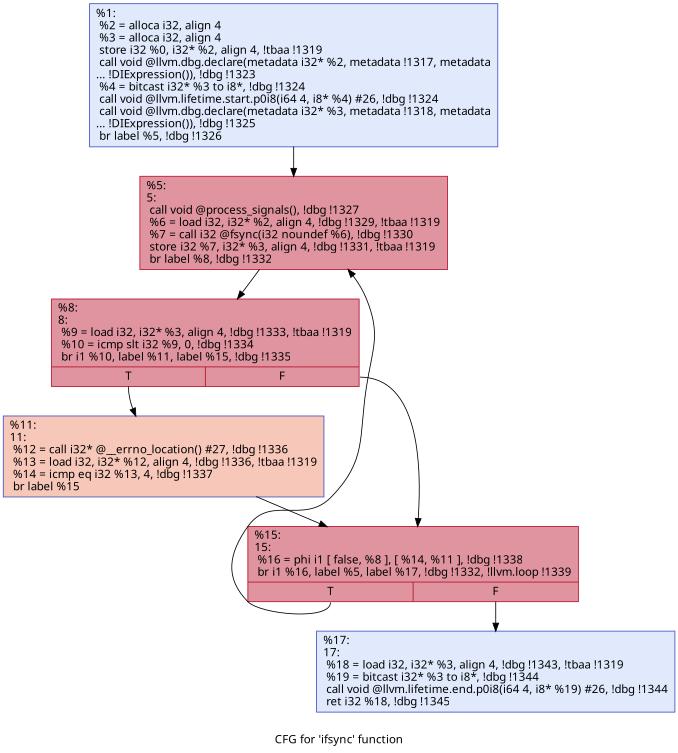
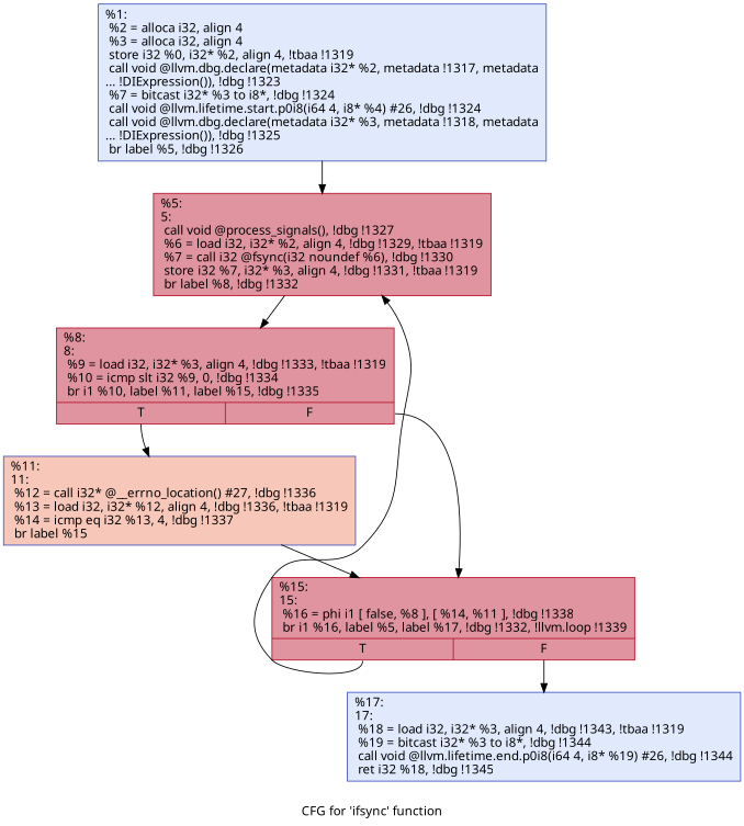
  digraph {
    label="CFG for 'ifsync' function"
    fontname="Noto Sans"
    node [color="#3d50c3ff" fillcolor="#b70d2870" shape=record style=filled fontname="Noto Sans"]
    edge [fontname="Noto Sans"]
-   n1 [fillcolor="#b9d0f970" label="{%1:\l  %2 = alloca i32, align 4\l  %3 = alloca i32, align 4\l  store i32 %0, i32* %2, align 4, !tbaa !1319\l  call void @llvm.dbg.declare(metadata i32* %2, metadata !1317, metadata\l... !DIExpression()), !dbg !1323\l  %4 = bitcast i32* %3 to i8*, !dbg !1324\l  call void @llvm.lifetime.start.p0i8(i64 4, i8* %4) #26, !dbg !1324\l  call void @llvm.dbg.declare(metadata i32* %3, metadata !1318, metadata\l... !DIExpression()), !dbg !1325\l  br label %5, !dbg !1326\l}"]
+   n1 [fillcolor="#b9d0f970" label="{%1:\l  %2 = alloca i32, align 4\l  %3 = alloca i32, align 4\l  store i32 %0, i32* %2, align 4, !tbaa !1319\l  call void @llvm.dbg.declare(metadata i32* %2, metadata !1317, metadata\l... !DIExpression()), !dbg !1323\l  %7 = bitcast i32* %3 to i8*, !dbg !1324\l  call void @llvm.lifetime.start.p0i8(i64 4, i8* %4) #26, !dbg !1324\l  call void @llvm.dbg.declare(metadata i32* %3, metadata !1318, metadata\l... !DIExpression()), !dbg !1325\l  br label %5, !dbg !1326\l}"]
    n2 [color="#b70d28ff" label="{%5:\l5:                                                \l  call void @process_signals(), !dbg !1327\l  %6 = load i32, i32* %2, align 4, !dbg !1329, !tbaa !1319\l  %7 = call i32 @fsync(i32 noundef %6), !dbg !1330\l  store i32 %7, i32* %3, align 4, !dbg !1331, !tbaa !1319\l  br label %8, !dbg !1332\l}"]
    n3 [color="#b70d28ff" label="{%8:\l8:                                                \l  %9 = load i32, i32* %3, align 4, !dbg !1333, !tbaa !1319\l  %10 = icmp slt i32 %9, 0, !dbg !1334\l  br i1 %10, label %11, label %15, !dbg !1335\l|{<s0>T|<s1>F}}"]
    n4 [fillcolor="#ec7f6370" label="{%11:\l11:                                               \l  %12 = call i32* @__errno_location() #27, !dbg !1336\l  %13 = load i32, i32* %12, align 4, !dbg !1336, !tbaa !1319\l  %14 = icmp eq i32 %13, 4, !dbg !1337\l  br label %15\l}"]
    n5 [color="#b70d28ff" label="{%15:\l15:                                               \l  %16 = phi i1 [ false, %8 ], [ %14, %11 ], !dbg !1338\l  br i1 %16, label %5, label %17, !dbg !1332, !llvm.loop !1339\l|{<s0>T|<s1>F}}"]
    n6 [fillcolor="#b9d0f970" label="{%17:\l17:                                               \l  %18 = load i32, i32* %3, align 4, !dbg !1343, !tbaa !1319\l  %19 = bitcast i32* %3 to i8*, !dbg !1344\l  call void @llvm.lifetime.end.p0i8(i64 4, i8* %19) #26, !dbg !1344\l  ret i32 %18, !dbg !1345\l}"]
    n1 -> n2
    n2 -> n3
    n3 -> n4 [tailport=s0]
    n3 -> n5 [tailport=s1]
    n4 -> n5
    n5 -> n2 [tailport=s0]
    n5 -> n6 [tailport=s1]
  }
